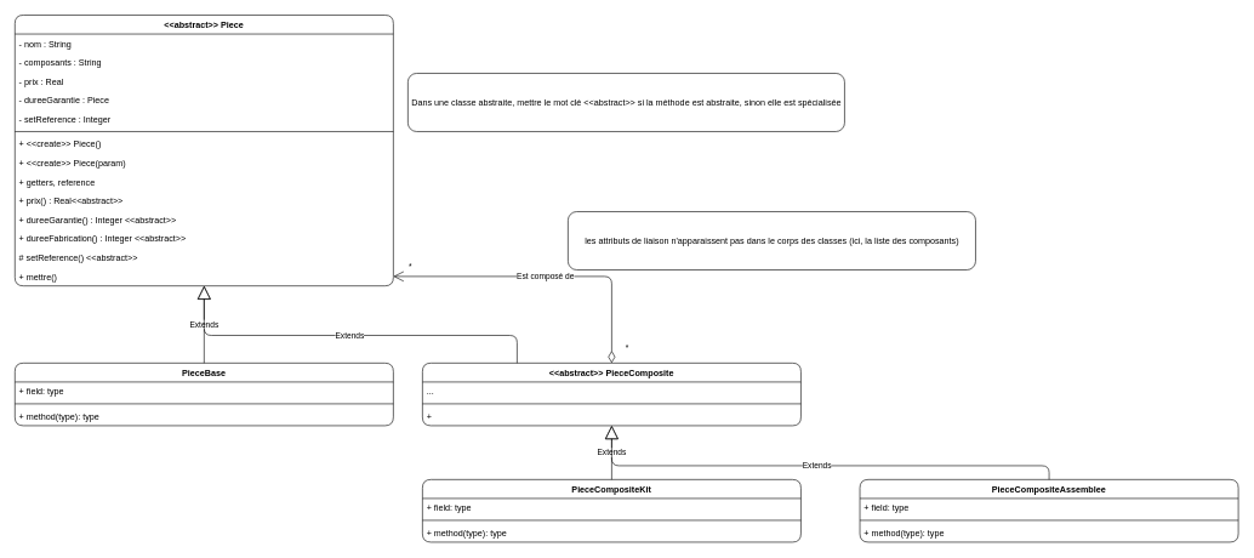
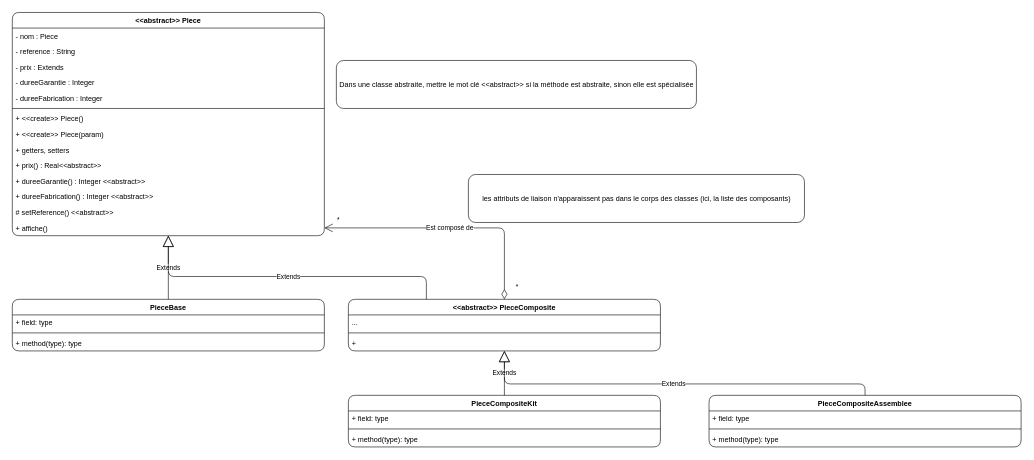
  <mxCell id="0" />
  <mxCell id="1" parent="0" />
  <mxCell id="2" value="&lt;&lt;abstract&gt;&gt; Piece" style="swimlane;fontStyle=1;align=center;verticalAlign=top;childLayout=stackLayout;horizontal=1;startSize=26;horizontalStack=0;resizeParent=1;resizeParentMax=0;resizeLast=0;collapsible=1;marginBottom=0;strokeWidth=1;rounded=1;" parent="1" vertex="1"><mxGeometry x="20" y="20" width="520" height="372" as="geometry" /></mxCell>
- <mxCell id="3" value="- nom : String" style="text;strokeColor=none;fillColor=none;align=left;verticalAlign=top;spacingLeft=4;spacingRight=4;overflow=hidden;rotatable=0;points=[[0,0.5],[1,0.5]];portConstraint=eastwest;rounded=1;" parent="2" vertex="1"><mxGeometry y="26" width="520" height="26" as="geometry" /></mxCell>
- <mxCell id="4" value="- composants : String" style="text;strokeColor=none;fillColor=none;align=left;verticalAlign=top;spacingLeft=4;spacingRight=4;overflow=hidden;rotatable=0;points=[[0,0.5],[1,0.5]];portConstraint=eastwest;rounded=1;" parent="2" vertex="1"><mxGeometry y="52" width="520" height="26" as="geometry" /></mxCell>
- <mxCell id="5" value="- prix : Real" style="text;strokeColor=none;fillColor=none;align=left;verticalAlign=top;spacingLeft=4;spacingRight=4;overflow=hidden;rotatable=0;points=[[0,0.5],[1,0.5]];portConstraint=eastwest;rounded=1;" parent="2" vertex="1"><mxGeometry y="78" width="520" height="26" as="geometry" /></mxCell>
- <mxCell id="6" value="- dureeGarantie : Piece" style="text;strokeColor=none;fillColor=none;align=left;verticalAlign=top;spacingLeft=4;spacingRight=4;overflow=hidden;rotatable=0;points=[[0,0.5],[1,0.5]];portConstraint=eastwest;rounded=1;" parent="2" vertex="1"><mxGeometry y="104" width="520" height="26" as="geometry" /></mxCell>
- <mxCell id="7" value="- setReference : Integer" style="text;strokeColor=none;fillColor=none;align=left;verticalAlign=top;spacingLeft=4;spacingRight=4;overflow=hidden;rotatable=0;points=[[0,0.5],[1,0.5]];portConstraint=eastwest;rounded=1;" parent="2" vertex="1"><mxGeometry y="130" width="520" height="26" as="geometry" /></mxCell>
+ <mxCell id="3" value="- nom : Piece" style="text;strokeColor=none;fillColor=none;align=left;verticalAlign=top;spacingLeft=4;spacingRight=4;overflow=hidden;rotatable=0;points=[[0,0.5],[1,0.5]];portConstraint=eastwest;rounded=1;" parent="2" vertex="1"><mxGeometry y="26" width="520" height="26" as="geometry" /></mxCell>
+ <mxCell id="4" value="- reference : String" style="text;strokeColor=none;fillColor=none;align=left;verticalAlign=top;spacingLeft=4;spacingRight=4;overflow=hidden;rotatable=0;points=[[0,0.5],[1,0.5]];portConstraint=eastwest;rounded=1;" parent="2" vertex="1"><mxGeometry y="52" width="520" height="26" as="geometry" /></mxCell>
+ <mxCell id="5" value="- prix : Extends" style="text;strokeColor=none;fillColor=none;align=left;verticalAlign=top;spacingLeft=4;spacingRight=4;overflow=hidden;rotatable=0;points=[[0,0.5],[1,0.5]];portConstraint=eastwest;rounded=1;" parent="2" vertex="1"><mxGeometry y="78" width="520" height="26" as="geometry" /></mxCell>
+ <mxCell id="6" value="- dureeGarantie : Integer" style="text;strokeColor=none;fillColor=none;align=left;verticalAlign=top;spacingLeft=4;spacingRight=4;overflow=hidden;rotatable=0;points=[[0,0.5],[1,0.5]];portConstraint=eastwest;rounded=1;" parent="2" vertex="1"><mxGeometry y="104" width="520" height="26" as="geometry" /></mxCell>
+ <mxCell id="7" value="- dureeFabrication : Integer" style="text;strokeColor=none;fillColor=none;align=left;verticalAlign=top;spacingLeft=4;spacingRight=4;overflow=hidden;rotatable=0;points=[[0,0.5],[1,0.5]];portConstraint=eastwest;rounded=1;" parent="2" vertex="1"><mxGeometry y="130" width="520" height="26" as="geometry" /></mxCell>
  <mxCell id="8" value="" style="line;strokeWidth=1;fillColor=none;align=left;verticalAlign=middle;spacingTop=-1;spacingLeft=3;spacingRight=3;rotatable=0;labelPosition=right;points=[];portConstraint=eastwest;rounded=1;" parent="2" vertex="1"><mxGeometry y="156" width="520" height="8" as="geometry" /></mxCell>
  <mxCell id="9" value="+ &lt;&lt;create&gt;&gt; Piece()" style="text;strokeColor=none;fillColor=none;align=left;verticalAlign=top;spacingLeft=4;spacingRight=4;overflow=hidden;rotatable=0;points=[[0,0.5],[1,0.5]];portConstraint=eastwest;rounded=1;" parent="2" vertex="1"><mxGeometry y="164" width="520" height="26" as="geometry" /></mxCell>
  <mxCell id="10" value="+ &lt;&lt;create&gt;&gt; Piece(param)" style="text;strokeColor=none;fillColor=none;align=left;verticalAlign=top;spacingLeft=4;spacingRight=4;overflow=hidden;rotatable=0;points=[[0,0.5],[1,0.5]];portConstraint=eastwest;rounded=1;" parent="2" vertex="1"><mxGeometry y="190" width="520" height="26" as="geometry" /></mxCell>
- <mxCell id="11" value="+ getters, reference" style="text;strokeColor=none;fillColor=none;align=left;verticalAlign=top;spacingLeft=4;spacingRight=4;overflow=hidden;rotatable=0;points=[[0,0.5],[1,0.5]];portConstraint=eastwest;rounded=1;" parent="2" vertex="1"><mxGeometry y="216" width="520" height="26" as="geometry" /></mxCell>
+ <mxCell id="11" value="+ getters, setters" style="text;strokeColor=none;fillColor=none;align=left;verticalAlign=top;spacingLeft=4;spacingRight=4;overflow=hidden;rotatable=0;points=[[0,0.5],[1,0.5]];portConstraint=eastwest;rounded=1;" parent="2" vertex="1"><mxGeometry y="216" width="520" height="26" as="geometry" /></mxCell>
  <mxCell id="12" value="+ prix() : Real&lt;&lt;abstract&gt;&gt;" style="text;strokeColor=none;fillColor=none;align=left;verticalAlign=top;spacingLeft=4;spacingRight=4;overflow=hidden;rotatable=0;points=[[0,0.5],[1,0.5]];portConstraint=eastwest;rounded=1;" parent="2" vertex="1"><mxGeometry y="242" width="520" height="26" as="geometry" /></mxCell>
  <mxCell id="13" value="+ dureeGarantie() : Integer &lt;&lt;abstract&gt;&gt;" style="text;strokeColor=none;fillColor=none;align=left;verticalAlign=top;spacingLeft=4;spacingRight=4;overflow=hidden;rotatable=0;points=[[0,0.5],[1,0.5]];portConstraint=eastwest;rounded=1;" parent="2" vertex="1"><mxGeometry y="268" width="520" height="26" as="geometry" /></mxCell>
  <mxCell id="14" value="+ dureeFabrication() : Integer &lt;&lt;abstract&gt;&gt;" style="text;strokeColor=none;fillColor=none;align=left;verticalAlign=top;spacingLeft=4;spacingRight=4;overflow=hidden;rotatable=0;points=[[0,0.5],[1,0.5]];portConstraint=eastwest;rounded=1;" parent="2" vertex="1"><mxGeometry y="294" width="520" height="26" as="geometry" /></mxCell>
  <mxCell id="15" value="# setReference() &lt;&lt;abstract&gt;&gt;" style="text;strokeColor=none;fillColor=none;align=left;verticalAlign=top;spacingLeft=4;spacingRight=4;overflow=hidden;rotatable=0;points=[[0,0.5],[1,0.5]];portConstraint=eastwest;labelBackgroundColor=none;labelBorderColor=none;rounded=1;" parent="2" vertex="1"><mxGeometry y="320" width="520" height="26" as="geometry" /></mxCell>
- <mxCell id="16" value="+ mettre()" style="text;strokeColor=none;fillColor=none;align=left;verticalAlign=top;spacingLeft=4;spacingRight=4;overflow=hidden;rotatable=0;points=[[0,0.5],[1,0.5]];portConstraint=eastwest;rounded=1;" parent="2" vertex="1"><mxGeometry y="346" width="520" height="26" as="geometry" /></mxCell>
+ <mxCell id="16" value="+ affiche()" style="text;strokeColor=none;fillColor=none;align=left;verticalAlign=top;spacingLeft=4;spacingRight=4;overflow=hidden;rotatable=0;points=[[0,0.5],[1,0.5]];portConstraint=eastwest;rounded=1;" parent="2" vertex="1"><mxGeometry y="346" width="520" height="26" as="geometry" /></mxCell>
  <mxCell id="17" value="PieceBase" style="swimlane;fontStyle=1;align=center;verticalAlign=top;childLayout=stackLayout;horizontal=1;startSize=26;horizontalStack=0;resizeParent=1;resizeParentMax=0;resizeLast=0;collapsible=1;marginBottom=0;strokeWidth=1;rounded=1;" parent="1" vertex="1"><mxGeometry x="20" y="498" width="520" height="86" as="geometry" /></mxCell>
  <mxCell id="18" value="+ field: type" style="text;strokeColor=none;fillColor=none;align=left;verticalAlign=top;spacingLeft=4;spacingRight=4;overflow=hidden;rotatable=0;points=[[0,0.5],[1,0.5]];portConstraint=eastwest;rounded=1;" parent="17" vertex="1"><mxGeometry y="26" width="520" height="26" as="geometry" /></mxCell>
  <mxCell id="19" value="" style="line;strokeWidth=1;fillColor=none;align=left;verticalAlign=middle;spacingTop=-1;spacingLeft=3;spacingRight=3;rotatable=0;labelPosition=right;points=[];portConstraint=eastwest;rounded=1;" parent="17" vertex="1"><mxGeometry y="52" width="520" height="8" as="geometry" /></mxCell>
  <mxCell id="20" value="+ method(type): type" style="text;strokeColor=none;fillColor=none;align=left;verticalAlign=top;spacingLeft=4;spacingRight=4;overflow=hidden;rotatable=0;points=[[0,0.5],[1,0.5]];portConstraint=eastwest;rounded=1;" parent="17" vertex="1"><mxGeometry y="60" width="520" height="26" as="geometry" /></mxCell>
  <mxCell id="21" value="&lt;&lt;abstract&gt;&gt; PieceComposite" style="swimlane;fontStyle=1;align=center;verticalAlign=top;childLayout=stackLayout;horizontal=1;startSize=26;horizontalStack=0;resizeParent=1;resizeParentMax=0;resizeLast=0;collapsible=1;marginBottom=0;strokeWidth=1;rounded=1;" parent="1" vertex="1"><mxGeometry x="580" y="498" width="520" height="86" as="geometry" /></mxCell>
  <mxCell id="22" value="..." style="text;strokeColor=none;fillColor=none;align=left;verticalAlign=top;spacingLeft=4;spacingRight=4;overflow=hidden;rotatable=0;points=[[0,0.5],[1,0.5]];portConstraint=eastwest;rounded=1;" parent="21" vertex="1"><mxGeometry y="26" width="520" height="26" as="geometry" /></mxCell>
  <mxCell id="23" value="" style="line;strokeWidth=1;fillColor=none;align=left;verticalAlign=middle;spacingTop=-1;spacingLeft=3;spacingRight=3;rotatable=0;labelPosition=right;points=[];portConstraint=eastwest;rounded=1;" parent="21" vertex="1"><mxGeometry y="52" width="520" height="8" as="geometry" /></mxCell>
  <mxCell id="24" value="+" style="text;strokeColor=none;fillColor=none;align=left;verticalAlign=top;spacingLeft=4;spacingRight=4;overflow=hidden;rotatable=0;points=[[0,0.5],[1,0.5]];portConstraint=eastwest;rounded=1;" parent="21" vertex="1"><mxGeometry y="60" width="520" height="26" as="geometry" /></mxCell>
  <mxCell id="25" value="PieceCompositeKit" style="swimlane;fontStyle=1;align=center;verticalAlign=top;childLayout=stackLayout;horizontal=1;startSize=26;horizontalStack=0;resizeParent=1;resizeParentMax=0;resizeLast=0;collapsible=1;marginBottom=0;strokeWidth=1;rounded=1;" parent="1" vertex="1"><mxGeometry x="580" y="658" width="520" height="86" as="geometry" /></mxCell>
  <mxCell id="26" value="+ field: type" style="text;strokeColor=none;fillColor=none;align=left;verticalAlign=top;spacingLeft=4;spacingRight=4;overflow=hidden;rotatable=0;points=[[0,0.5],[1,0.5]];portConstraint=eastwest;rounded=1;" parent="25" vertex="1"><mxGeometry y="26" width="520" height="26" as="geometry" /></mxCell>
  <mxCell id="27" value="" style="line;strokeWidth=1;fillColor=none;align=left;verticalAlign=middle;spacingTop=-1;spacingLeft=3;spacingRight=3;rotatable=0;labelPosition=right;points=[];portConstraint=eastwest;rounded=1;" parent="25" vertex="1"><mxGeometry y="52" width="520" height="8" as="geometry" /></mxCell>
  <mxCell id="28" value="+ method(type): type" style="text;strokeColor=none;fillColor=none;align=left;verticalAlign=top;spacingLeft=4;spacingRight=4;overflow=hidden;rotatable=0;points=[[0,0.5],[1,0.5]];portConstraint=eastwest;rounded=1;" parent="25" vertex="1"><mxGeometry y="60" width="520" height="26" as="geometry" /></mxCell>
  <mxCell id="29" value="PieceCompositeAssemblee" style="swimlane;fontStyle=1;align=center;verticalAlign=top;childLayout=stackLayout;horizontal=1;startSize=26;horizontalStack=0;resizeParent=1;resizeParentMax=0;resizeLast=0;collapsible=1;marginBottom=0;strokeWidth=1;rounded=1;" parent="1" vertex="1"><mxGeometry x="1181" y="658" width="520" height="86" as="geometry" /></mxCell>
  <mxCell id="30" value="+ field: type" style="text;strokeColor=none;fillColor=none;align=left;verticalAlign=top;spacingLeft=4;spacingRight=4;overflow=hidden;rotatable=0;points=[[0,0.5],[1,0.5]];portConstraint=eastwest;rounded=1;" parent="29" vertex="1"><mxGeometry y="26" width="520" height="26" as="geometry" /></mxCell>
  <mxCell id="31" value="" style="line;strokeWidth=1;fillColor=none;align=left;verticalAlign=middle;spacingTop=-1;spacingLeft=3;spacingRight=3;rotatable=0;labelPosition=right;points=[];portConstraint=eastwest;rounded=1;" parent="29" vertex="1"><mxGeometry y="52" width="520" height="8" as="geometry" /></mxCell>
  <mxCell id="32" value="+ method(type): type" style="text;strokeColor=none;fillColor=none;align=left;verticalAlign=top;spacingLeft=4;spacingRight=4;overflow=hidden;rotatable=0;points=[[0,0.5],[1,0.5]];portConstraint=eastwest;rounded=1;" parent="29" vertex="1"><mxGeometry y="60" width="520" height="26" as="geometry" /></mxCell>
  <mxCell id="33" value="Est composé de" style="endArrow=open;html=1;endSize=12;startArrow=diamondThin;startSize=14;startFill=0;edgeStyle=orthogonalEdgeStyle;rounded=1;exitX=0.5;exitY=0;exitDx=0;exitDy=0;entryX=1;entryY=0.5;entryDx=0;entryDy=0;" parent="1" source="21" target="16" edge="1"><mxGeometry relative="1" as="geometry"><mxPoint x="580" y="290" as="sourcePoint" /><mxPoint x="610" y="220" as="targetPoint" /></mxGeometry></mxCell>
  <mxCell id="34" value="*" style="edgeLabel;html=1;align=center;verticalAlign=middle;resizable=0;points=[];rounded=1;" parent="33" vertex="1" connectable="0"><mxGeometry x="-0.912" y="-1" relative="1" as="geometry"><mxPoint x="19" y="-3" as="offset" /></mxGeometry></mxCell>
  <mxCell id="35" value="*" style="edgeLabel;html=1;align=center;verticalAlign=middle;resizable=0;points=[];rounded=1;" parent="33" vertex="1" connectable="0"><mxGeometry x="0.904" y="-3" relative="1" as="geometry"><mxPoint x="2" y="-12" as="offset" /></mxGeometry></mxCell>
  <mxCell id="36" value="Extends" style="endArrow=block;endSize=16;endFill=0;html=1;rounded=1;exitX=0.5;exitY=0;exitDx=0;exitDy=0;" parent="1" source="25" target="21" edge="1"><mxGeometry width="160" relative="1" as="geometry"><mxPoint x="670" y="569" as="sourcePoint" /><mxPoint x="940" y="609" as="targetPoint" /></mxGeometry></mxCell>
  <mxCell id="37" value="Extends" style="endArrow=block;endSize=16;endFill=0;html=1;rounded=1;exitX=0.5;exitY=0;exitDx=0;exitDy=0;" parent="1" source="17" target="2" edge="1"><mxGeometry width="160" relative="1" as="geometry"><mxPoint x="460" y="260" as="sourcePoint" /><mxPoint x="620" y="260" as="targetPoint" /></mxGeometry></mxCell>
  <mxCell id="38" value="Extends" style="endArrow=block;endSize=16;endFill=0;html=1;rounded=1;exitX=0.25;exitY=0;exitDx=0;exitDy=0;" parent="1" source="21" target="2" edge="1"><mxGeometry width="160" relative="1" as="geometry"><mxPoint x="780" y="350" as="sourcePoint" /><mxPoint x="186" y="320" as="targetPoint" /><Array as="points"><mxPoint x="710" y="460" /><mxPoint x="280" y="460" /></Array></mxGeometry></mxCell>
  <mxCell id="39" value="Extends" style="endArrow=block;endSize=16;endFill=0;html=1;rounded=1;exitX=0.5;exitY=0;exitDx=0;exitDy=0;" parent="1" source="29" target="21" edge="1"><mxGeometry width="160" relative="1" as="geometry"><mxPoint x="850" y="668" as="sourcePoint" /><mxPoint x="780" y="609" as="targetPoint" /><Array as="points"><mxPoint x="1441" y="639" /><mxPoint x="840" y="639" /></Array></mxGeometry></mxCell>
  <mxCell id="40" value="&lt;div&gt;&lt;span&gt;Dans une classe abstraite, mettre le mot clé &amp;lt;&amp;lt;abstract&amp;gt;&amp;gt; si la méthode est abstraite, sinon elle est spécialisée&lt;/span&gt;&lt;/div&gt;" style="html=1;align=center;rounded=1;" parent="1" vertex="1"><mxGeometry x="560" y="100" width="600" height="80" as="geometry" /></mxCell>
  <mxCell id="41" value="&lt;div&gt;&lt;span&gt;les attributs de liaison n'apparaissent pas dans le corps des classes (ici, la liste des composants)&lt;/span&gt;&lt;/div&gt;" style="html=1;align=center;rounded=1;" parent="1" vertex="1"><mxGeometry x="780" y="290" width="560" height="80" as="geometry" /></mxCell>
